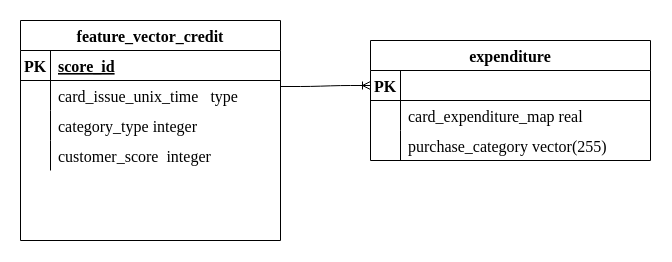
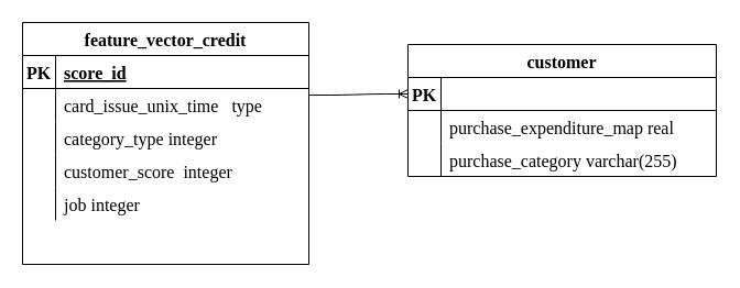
  <mxCell id="0" />
  <mxCell id="1" parent="0" />
  <mxCell id="2" value="feature_vector_credit" style="shape=table;startSize=30;container=1;collapsible=1;childLayout=tableLayout;fixedRows=1;rowLines=0;fontStyle=1;align=center;resizeLast=1;fontFamily=Ubuntu;fontSource=https%3A%2F%2Ffonts.googleapis.com%2Fcss%3Ffamily%3DUbuntu;fontSize=16;" vertex="1" parent="1"><mxGeometry x="20" y="20" width="260" height="220" as="geometry" /></mxCell>
  <mxCell id="3" value="" style="shape=partialRectangle;collapsible=0;dropTarget=0;pointerEvents=0;fillColor=none;top=0;left=0;bottom=1;right=0;points=[[0,0.5],[1,0.5]];portConstraint=eastwest;fontFamily=Ubuntu;fontSource=https%3A%2F%2Ffonts.googleapis.com%2Fcss%3Ffamily%3DUbuntu;fontSize=16;" vertex="1" parent="2"><mxGeometry y="30" width="260" height="30" as="geometry" /></mxCell>
  <mxCell id="4" value="PK" style="shape=partialRectangle;connectable=0;fillColor=none;top=0;left=0;bottom=0;right=0;fontStyle=1;overflow=hidden;fontFamily=Ubuntu;fontSource=https%3A%2F%2Ffonts.googleapis.com%2Fcss%3Ffamily%3DUbuntu;fontSize=16;" vertex="1" parent="3"><mxGeometry width="30" height="30" as="geometry" /></mxCell>
  <mxCell id="5" value="score_id" style="shape=partialRectangle;connectable=0;fillColor=none;top=0;left=0;bottom=0;right=0;align=left;spacingLeft=6;fontStyle=5;overflow=hidden;fontFamily=Ubuntu;fontSource=https%3A%2F%2Ffonts.googleapis.com%2Fcss%3Ffamily%3DUbuntu;fontSize=16;" vertex="1" parent="3"><mxGeometry x="30" width="230" height="30" as="geometry" /></mxCell>
  <mxCell id="6" value="" style="shape=partialRectangle;collapsible=0;dropTarget=0;pointerEvents=0;fillColor=none;top=0;left=0;bottom=0;right=0;points=[[0,0.5],[1,0.5]];portConstraint=eastwest;fontFamily=Ubuntu;fontSource=https%3A%2F%2Ffonts.googleapis.com%2Fcss%3Ffamily%3DUbuntu;fontSize=16;" vertex="1" parent="2"><mxGeometry y="60" width="260" height="30" as="geometry" /></mxCell>
  <mxCell id="7" value="" style="shape=partialRectangle;connectable=0;fillColor=none;top=0;left=0;bottom=0;right=0;editable=1;overflow=hidden;fontFamily=Ubuntu;fontSource=https%3A%2F%2Ffonts.googleapis.com%2Fcss%3Ffamily%3DUbuntu;fontSize=16;" vertex="1" parent="6"><mxGeometry width="30" height="30" as="geometry" /></mxCell>
  <mxCell id="8" value="card_issue_unix_time   type" style="shape=partialRectangle;connectable=0;fillColor=none;top=0;left=0;bottom=0;right=0;align=left;spacingLeft=6;overflow=hidden;fontFamily=Ubuntu;fontSource=https%3A%2F%2Ffonts.googleapis.com%2Fcss%3Ffamily%3DUbuntu;fontSize=16;" vertex="1" parent="6"><mxGeometry x="30" width="230" height="30" as="geometry" /></mxCell>
  <mxCell id="9" value="" style="shape=partialRectangle;collapsible=0;dropTarget=0;pointerEvents=0;fillColor=none;top=0;left=0;bottom=0;right=0;points=[[0,0.5],[1,0.5]];portConstraint=eastwest;fontFamily=Ubuntu;fontSource=https%3A%2F%2Ffonts.googleapis.com%2Fcss%3Ffamily%3DUbuntu;fontSize=16;" vertex="1" parent="2"><mxGeometry y="90" width="260" height="30" as="geometry" /></mxCell>
  <mxCell id="10" value="" style="shape=partialRectangle;connectable=0;fillColor=none;top=0;left=0;bottom=0;right=0;editable=1;overflow=hidden;fontFamily=Ubuntu;fontSource=https%3A%2F%2Ffonts.googleapis.com%2Fcss%3Ffamily%3DUbuntu;fontSize=16;" vertex="1" parent="9"><mxGeometry width="30" height="30" as="geometry" /></mxCell>
  <mxCell id="11" value="category_type integer" style="shape=partialRectangle;connectable=0;fillColor=none;top=0;left=0;bottom=0;right=0;align=left;spacingLeft=6;overflow=hidden;fontFamily=Ubuntu;fontSource=https%3A%2F%2Ffonts.googleapis.com%2Fcss%3Ffamily%3DUbuntu;fontSize=16;" vertex="1" parent="9"><mxGeometry x="30" width="230" height="30" as="geometry" /></mxCell>
  <mxCell id="12" value="" style="shape=partialRectangle;collapsible=0;dropTarget=0;pointerEvents=0;fillColor=none;top=0;left=0;bottom=0;right=0;points=[[0,0.5],[1,0.5]];portConstraint=eastwest;fontFamily=Ubuntu;fontSource=https%3A%2F%2Ffonts.googleapis.com%2Fcss%3Ffamily%3DUbuntu;fontSize=16;" vertex="1" parent="2"><mxGeometry y="120" width="260" height="30" as="geometry" /></mxCell>
  <mxCell id="13" value="" style="shape=partialRectangle;connectable=0;fillColor=none;top=0;left=0;bottom=0;right=0;editable=1;overflow=hidden;fontFamily=Ubuntu;fontSource=https%3A%2F%2Ffonts.googleapis.com%2Fcss%3Ffamily%3DUbuntu;fontSize=16;" vertex="1" parent="12"><mxGeometry width="30" height="30" as="geometry" /></mxCell>
  <mxCell id="14" value="customer_score  integer" style="shape=partialRectangle;connectable=0;fillColor=none;top=0;left=0;bottom=0;right=0;align=left;spacingLeft=6;overflow=hidden;fontFamily=Ubuntu;fontSource=https%3A%2F%2Ffonts.googleapis.com%2Fcss%3Ffamily%3DUbuntu;fontSize=16;" vertex="1" parent="12"><mxGeometry x="30" width="230" height="30" as="geometry" /></mxCell>
  <mxCell id="15" value="" style="shape=partialRectangle;collapsible=0;dropTarget=0;pointerEvents=0;fillColor=none;top=0;left=0;bottom=0;right=0;points=[[0,0.5],[1,0.5]];portConstraint=eastwest;fontFamily=Ubuntu;fontSource=https%3A%2F%2Ffonts.googleapis.com%2Fcss%3Ffamily%3DUbuntu;fontSize=16;" vertex="1" parent="2"><mxGeometry y="150" width="260" height="30" as="geometry" /></mxCell>
  <mxCell id="16" value="" style="shape=partialRectangle;connectable=0;fillColor=none;top=0;left=0;bottom=0;right=0;editable=1;overflow=hidden;fontFamily=Ubuntu;fontSource=https%3A%2F%2Ffonts.googleapis.com%2Fcss%3Ffamily%3DUbuntu;fontSize=16;" vertex="1" parent="15"><mxGeometry width="30" height="30" as="geometry" /></mxCell>
+ <mxCell id="17" value="job integer" style="shape=partialRectangle;connectable=0;fillColor=none;top=0;left=0;bottom=0;right=0;align=left;spacingLeft=6;overflow=hidden;fontFamily=Ubuntu;fontSource=https%3A%2F%2Ffonts.googleapis.com%2Fcss%3Ffamily%3DUbuntu;fontSize=16;" vertex="1" parent="15"><mxGeometry x="30" width="230" height="30" as="geometry" /></mxCell>
  <mxCell id="18" value="" style="shape=partialRectangle;collapsible=0;dropTarget=0;pointerEvents=0;fillColor=none;top=0;left=0;bottom=0;right=0;points=[[0,0.5],[1,0.5]];portConstraint=eastwest;fontFamily=Ubuntu;fontSource=https%3A%2F%2Ffonts.googleapis.com%2Fcss%3Ffamily%3DUbuntu;fontSize=16;" vertex="1" parent="2"><mxGeometry y="180" width="260" height="30" as="geometry" /></mxCell>
  <mxCell id="19" value="" style="shape=partialRectangle;connectable=0;fillColor=none;top=0;left=0;bottom=0;right=0;editable=1;overflow=hidden;fontFamily=Ubuntu;fontSource=https%3A%2F%2Ffonts.googleapis.com%2Fcss%3Ffamily%3DUbuntu;fontSize=16;" vertex="1" parent="18"><mxGeometry width="30" height="30" as="geometry" /></mxCell>
- <mxCell id="20" value="expenditure" style="shape=table;startSize=30;container=1;collapsible=1;childLayout=tableLayout;fixedRows=1;rowLines=0;fontStyle=1;align=center;resizeLast=1;fontFamily=Ubuntu;fontSource=https%3A%2F%2Ffonts.googleapis.com%2Fcss%3Ffamily%3DUbuntu;fontSize=16;" vertex="1" parent="1"><mxGeometry x="370" y="40" width="280" height="120" as="geometry" /></mxCell>
+ <mxCell id="20" value="customer" style="shape=table;startSize=30;container=1;collapsible=1;childLayout=tableLayout;fixedRows=1;rowLines=0;fontStyle=1;align=center;resizeLast=1;fontFamily=Ubuntu;fontSource=https%3A%2F%2Ffonts.googleapis.com%2Fcss%3Ffamily%3DUbuntu;fontSize=16;" vertex="1" parent="1"><mxGeometry x="370" y="40" width="280" height="120" as="geometry" /></mxCell>
  <mxCell id="21" value="" style="shape=partialRectangle;collapsible=0;dropTarget=0;pointerEvents=0;fillColor=none;top=0;left=0;bottom=1;right=0;points=[[0,0.5],[1,0.5]];portConstraint=eastwest;fontFamily=Ubuntu;fontSource=https%3A%2F%2Ffonts.googleapis.com%2Fcss%3Ffamily%3DUbuntu;fontSize=16;" vertex="1" parent="20"><mxGeometry y="30" width="280" height="30" as="geometry" /></mxCell>
  <mxCell id="22" value="PK" style="shape=partialRectangle;connectable=0;fillColor=none;top=0;left=0;bottom=0;right=0;fontStyle=1;overflow=hidden;fontFamily=Ubuntu;fontSource=https%3A%2F%2Ffonts.googleapis.com%2Fcss%3Ffamily%3DUbuntu;fontSize=16;" vertex="1" parent="21"><mxGeometry width="30" height="30" as="geometry" /></mxCell>
  <mxCell id="23" value="" style="shape=partialRectangle;collapsible=0;dropTarget=0;pointerEvents=0;fillColor=none;top=0;left=0;bottom=0;right=0;points=[[0,0.5],[1,0.5]];portConstraint=eastwest;fontFamily=Ubuntu;fontSource=https%3A%2F%2Ffonts.googleapis.com%2Fcss%3Ffamily%3DUbuntu;fontSize=16;" vertex="1" parent="20"><mxGeometry y="60" width="280" height="30" as="geometry" /></mxCell>
  <mxCell id="24" value="" style="shape=partialRectangle;connectable=0;fillColor=none;top=0;left=0;bottom=0;right=0;editable=1;overflow=hidden;fontFamily=Ubuntu;fontSource=https%3A%2F%2Ffonts.googleapis.com%2Fcss%3Ffamily%3DUbuntu;fontSize=16;" vertex="1" parent="23"><mxGeometry width="30" height="30" as="geometry" /></mxCell>
- <mxCell id="25" value="card_expenditure_map real" style="shape=partialRectangle;connectable=0;fillColor=none;top=0;left=0;bottom=0;right=0;align=left;spacingLeft=6;overflow=hidden;fontFamily=Ubuntu;fontSource=https%3A%2F%2Ffonts.googleapis.com%2Fcss%3Ffamily%3DUbuntu;fontSize=16;" vertex="1" parent="23"><mxGeometry x="30" width="250" height="30" as="geometry" /></mxCell>
+ <mxCell id="25" value="purchase_expenditure_map real" style="shape=partialRectangle;connectable=0;fillColor=none;top=0;left=0;bottom=0;right=0;align=left;spacingLeft=6;overflow=hidden;fontFamily=Ubuntu;fontSource=https%3A%2F%2Ffonts.googleapis.com%2Fcss%3Ffamily%3DUbuntu;fontSize=16;" vertex="1" parent="23"><mxGeometry x="30" width="250" height="30" as="geometry" /></mxCell>
  <mxCell id="26" value="" style="shape=partialRectangle;collapsible=0;dropTarget=0;pointerEvents=0;fillColor=none;top=0;left=0;bottom=0;right=0;points=[[0,0.5],[1,0.5]];portConstraint=eastwest;fontFamily=Ubuntu;fontSource=https%3A%2F%2Ffonts.googleapis.com%2Fcss%3Ffamily%3DUbuntu;fontSize=16;" vertex="1" parent="20"><mxGeometry y="90" width="280" height="30" as="geometry" /></mxCell>
  <mxCell id="27" value="" style="shape=partialRectangle;connectable=0;fillColor=none;top=0;left=0;bottom=0;right=0;editable=1;overflow=hidden;fontFamily=Ubuntu;fontSource=https%3A%2F%2Ffonts.googleapis.com%2Fcss%3Ffamily%3DUbuntu;fontSize=16;" vertex="1" parent="26"><mxGeometry width="30" height="30" as="geometry" /></mxCell>
- <mxCell id="28" value="purchase_category vector(255)" style="shape=partialRectangle;connectable=0;fillColor=none;top=0;left=0;bottom=0;right=0;align=left;spacingLeft=6;overflow=hidden;fontFamily=Ubuntu;fontSource=https%3A%2F%2Ffonts.googleapis.com%2Fcss%3Ffamily%3DUbuntu;fontSize=16;" vertex="1" parent="26"><mxGeometry x="30" width="250" height="30" as="geometry" /></mxCell>
+ <mxCell id="28" value="purchase_category varchar(255)" style="shape=partialRectangle;connectable=0;fillColor=none;top=0;left=0;bottom=0;right=0;align=left;spacingLeft=6;overflow=hidden;fontFamily=Ubuntu;fontSource=https%3A%2F%2Ffonts.googleapis.com%2Fcss%3Ffamily%3DUbuntu;fontSize=16;" vertex="1" parent="26"><mxGeometry x="30" width="250" height="30" as="geometry" /></mxCell>
  <mxCell id="29" value="" style="edgeStyle=entityRelationEdgeStyle;fontSize=12;html=1;endArrow=ERoneToMany;fontFamily=Ubuntu;fontSource=https%3A%2F%2Ffonts.googleapis.com%2Fcss%3Ffamily%3DUbuntu;exitX=1;exitY=0.2;exitDx=0;exitDy=0;exitPerimeter=0;entryX=0;entryY=0.5;entryDx=0;entryDy=0;" edge="1" parent="1" source="6" target="21"><mxGeometry width="100" height="100" relative="1" as="geometry"><mxPoint x="220" y="310" as="sourcePoint" /><mxPoint x="320" y="210" as="targetPoint" /></mxGeometry></mxCell>
